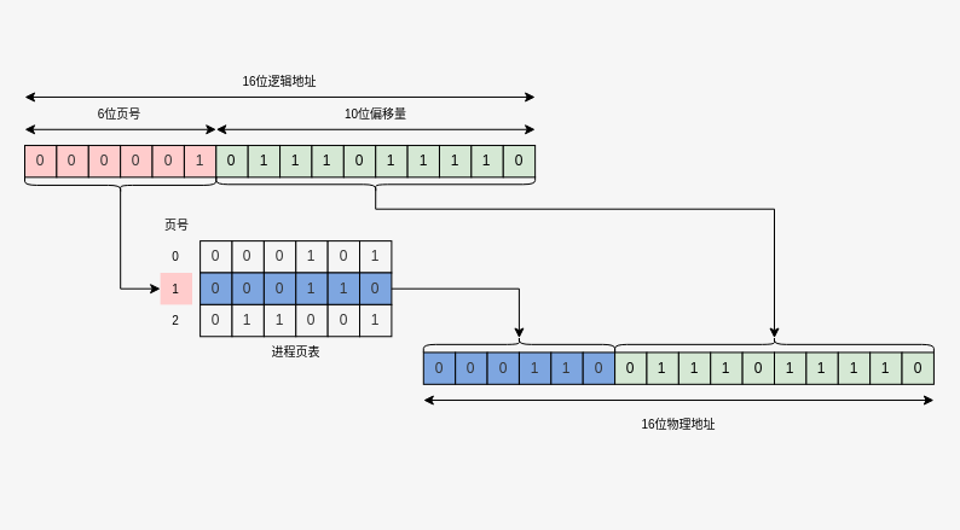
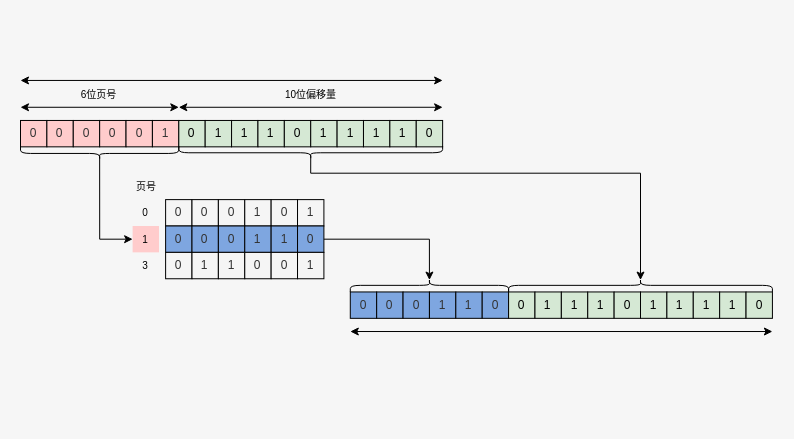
  <mxCell id="0" />
  <mxCell id="1" parent="0" />
  <mxCell id="2" value="" style="group;aspect=fixed;" parent="1" vertex="1" connectable="0"><mxGeometry x="20" y="54" width="751.92" height="310" as="geometry" /></mxCell>
  <mxCell id="3" value="" style="endArrow=classic;startArrow=classic;html=1;" parent="2" edge="1"><mxGeometry width="50" height="50" relative="1" as="geometry"><mxPoint y="52.766" as="sourcePoint" /><mxPoint x="158.299" y="52.766" as="targetPoint" /></mxGeometry></mxCell>
  <mxCell id="4" value="" style="endArrow=classic;startArrow=classic;html=1;" parent="2" edge="1"><mxGeometry width="50" height="50" relative="1" as="geometry"><mxPoint x="158.299" y="52.766" as="sourcePoint" /><mxPoint x="422.131" y="52.766" as="targetPoint" /></mxGeometry></mxCell>
  <mxCell id="5" value="" style="endArrow=classic;startArrow=classic;html=1;" parent="2" edge="1"><mxGeometry width="50" height="50" relative="1" as="geometry"><mxPoint y="25.948" as="sourcePoint" /><mxPoint x="422.131" y="25.948" as="targetPoint" /></mxGeometry></mxCell>
  <mxCell id="6" value="6位页号" style="text;html=1;strokeColor=none;fillColor=none;align=center;verticalAlign=middle;whiteSpace=wrap;rounded=0;fontSize=10;" parent="2" vertex="1"><mxGeometry x="49.468" y="26.383" width="59.362" height="26.383" as="geometry" /></mxCell>
  <mxCell id="7" value="10位偏移量" style="text;html=1;strokeColor=none;fillColor=none;align=center;verticalAlign=middle;whiteSpace=wrap;rounded=0;fontSize=10;" parent="2" vertex="1"><mxGeometry x="250.64" y="26.383" width="79.149" height="26.383" as="geometry" /></mxCell>
- <mxCell id="8" value="16位逻辑地址" style="text;html=1;strokeColor=none;fillColor=none;align=center;verticalAlign=middle;whiteSpace=wrap;rounded=0;fontSize=10;" parent="2" vertex="1"><mxGeometry x="164.895" width="92.341" height="26.383" as="geometry" /></mxCell>
  <mxCell id="9" value="" style="group" parent="2" vertex="1" connectable="0"><mxGeometry y="65.957" width="158.299" height="26.383" as="geometry" /></mxCell>
  <mxCell id="10" value="0" style="rounded=0;whiteSpace=wrap;html=1;fontColor=#333333;fillColor=#FFCCCC;" parent="9" vertex="1"><mxGeometry width="26.383" height="26.383" as="geometry" /></mxCell>
  <mxCell id="11" value="0" style="rounded=0;whiteSpace=wrap;html=1;fontColor=#333333;fillColor=#FFCCCC;" parent="9" vertex="1"><mxGeometry x="26.383" width="26.383" height="26.383" as="geometry" /></mxCell>
  <mxCell id="12" value="0" style="rounded=0;whiteSpace=wrap;html=1;fontColor=#333333;fillColor=#FFCCCC;" parent="9" vertex="1"><mxGeometry x="52.766" width="26.383" height="26.383" as="geometry" /></mxCell>
  <mxCell id="13" value="0" style="rounded=0;whiteSpace=wrap;html=1;fontColor=#333333;fillColor=#FFCCCC;" parent="9" vertex="1"><mxGeometry x="79.149" width="26.383" height="26.383" as="geometry" /></mxCell>
  <mxCell id="14" value="0" style="rounded=0;whiteSpace=wrap;html=1;fontColor=#333333;fillColor=#FFCCCC;" parent="9" vertex="1"><mxGeometry x="105.533" width="26.383" height="26.383" as="geometry" /></mxCell>
  <mxCell id="15" value="1" style="rounded=0;whiteSpace=wrap;html=1;fontColor=#333333;fillColor=#FFCCCC;" parent="9" vertex="1"><mxGeometry x="131.916" width="26.383" height="26.383" as="geometry" /></mxCell>
  <mxCell id="16" value="" style="group" parent="2" vertex="1" connectable="0"><mxGeometry x="158.299" y="65.957" width="263.832" height="26.383" as="geometry" /></mxCell>
  <mxCell id="17" value="0" style="rounded=0;whiteSpace=wrap;html=1;fillColor=#d5e8d4;" parent="16" vertex="1"><mxGeometry width="26.383" height="26.383" as="geometry" /></mxCell>
  <mxCell id="18" value="1" style="rounded=0;whiteSpace=wrap;html=1;fillColor=#d5e8d4;" parent="16" vertex="1"><mxGeometry x="26.383" width="26.383" height="26.383" as="geometry" /></mxCell>
  <mxCell id="19" value="1" style="rounded=0;whiteSpace=wrap;html=1;fillColor=#d5e8d4;" parent="16" vertex="1"><mxGeometry x="52.766" width="26.383" height="26.383" as="geometry" /></mxCell>
  <mxCell id="20" value="1" style="rounded=0;whiteSpace=wrap;html=1;fillColor=#d5e8d4;" parent="16" vertex="1"><mxGeometry x="79.149" width="26.383" height="26.383" as="geometry" /></mxCell>
  <mxCell id="21" value="0" style="rounded=0;whiteSpace=wrap;html=1;fillColor=#d5e8d4;" parent="16" vertex="1"><mxGeometry x="105.533" width="26.383" height="26.383" as="geometry" /></mxCell>
  <mxCell id="22" value="1" style="rounded=0;whiteSpace=wrap;html=1;fillColor=#d5e8d4;" parent="16" vertex="1"><mxGeometry x="131.916" width="26.383" height="26.383" as="geometry" /></mxCell>
  <mxCell id="23" value="1" style="rounded=0;whiteSpace=wrap;html=1;fillColor=#d5e8d4;" parent="16" vertex="1"><mxGeometry x="158.299" width="26.383" height="26.383" as="geometry" /></mxCell>
  <mxCell id="24" value="1" style="rounded=0;whiteSpace=wrap;html=1;fillColor=#d5e8d4;" parent="16" vertex="1"><mxGeometry x="184.682" width="26.383" height="26.383" as="geometry" /></mxCell>
  <mxCell id="25" value="1" style="rounded=0;whiteSpace=wrap;html=1;fillColor=#d5e8d4;" parent="16" vertex="1"><mxGeometry x="211.065" width="26.383" height="26.383" as="geometry" /></mxCell>
  <mxCell id="26" value="0" style="rounded=0;whiteSpace=wrap;html=1;fillColor=#d5e8d4;" parent="16" vertex="1"><mxGeometry x="237.448" width="26.383" height="26.383" as="geometry" /></mxCell>
  <mxCell id="27" value="" style="shape=curlyBracket;whiteSpace=wrap;html=1;rounded=1;strokeColor=#000000;fontSize=10;size=0.5;rotation=-90;" parent="2" vertex="1"><mxGeometry x="72.554" y="19.787" width="13.192" height="158.298" as="geometry" /></mxCell>
  <mxCell id="28" value="" style="shape=curlyBracket;whiteSpace=wrap;html=1;rounded=1;strokeColor=#000000;fontSize=10;size=0.5;rotation=-90;" parent="2" vertex="1"><mxGeometry x="283.619" y="-33.638" width="13.192" height="263.83" as="geometry" /></mxCell>
  <mxCell id="29" value="" style="group" parent="2" vertex="1" connectable="0"><mxGeometry x="145.107" y="145.106" width="158.299" height="26.383" as="geometry" /></mxCell>
  <mxCell id="30" value="0" style="rounded=0;whiteSpace=wrap;html=1;fillColor=#f5f5f5;fontColor=#333333;" parent="29" vertex="1"><mxGeometry width="26.383" height="26.383" as="geometry" /></mxCell>
  <mxCell id="31" value="0" style="rounded=0;whiteSpace=wrap;html=1;fillColor=#f5f5f5;fontColor=#333333;" parent="29" vertex="1"><mxGeometry x="26.383" width="26.383" height="26.383" as="geometry" /></mxCell>
  <mxCell id="32" value="0" style="rounded=0;whiteSpace=wrap;html=1;fillColor=#f5f5f5;fontColor=#333333;" parent="29" vertex="1"><mxGeometry x="52.766" width="26.383" height="26.383" as="geometry" /></mxCell>
  <mxCell id="33" value="1" style="rounded=0;whiteSpace=wrap;html=1;fillColor=#f5f5f5;fontColor=#333333;" parent="29" vertex="1"><mxGeometry x="79.149" width="26.383" height="26.383" as="geometry" /></mxCell>
  <mxCell id="34" value="0" style="rounded=0;whiteSpace=wrap;html=1;fillColor=#f5f5f5;fontColor=#333333;" parent="29" vertex="1"><mxGeometry x="105.533" width="26.383" height="26.383" as="geometry" /></mxCell>
  <mxCell id="35" value="1" style="rounded=0;whiteSpace=wrap;html=1;fillColor=#f5f5f5;fontColor=#333333;" parent="29" vertex="1"><mxGeometry x="131.916" width="26.383" height="26.383" as="geometry" /></mxCell>
  <mxCell id="36" value="" style="group" parent="2" vertex="1" connectable="0"><mxGeometry x="145.107" y="171.489" width="158.299" height="26.383" as="geometry" /></mxCell>
  <mxCell id="37" value="0" style="rounded=0;whiteSpace=wrap;html=1;fontColor=#333333;fillColor=#7EA6E0;" parent="36" vertex="1"><mxGeometry width="26.383" height="26.383" as="geometry" /></mxCell>
  <mxCell id="38" value="0" style="rounded=0;whiteSpace=wrap;html=1;fontColor=#333333;fillColor=#7EA6E0;" parent="36" vertex="1"><mxGeometry x="26.383" width="26.383" height="26.383" as="geometry" /></mxCell>
  <mxCell id="39" value="0" style="rounded=0;whiteSpace=wrap;html=1;fontColor=#333333;fillColor=#7EA6E0;" parent="36" vertex="1"><mxGeometry x="52.766" width="26.383" height="26.383" as="geometry" /></mxCell>
  <mxCell id="40" value="1" style="rounded=0;whiteSpace=wrap;html=1;fontColor=#333333;fillColor=#7EA6E0;" parent="36" vertex="1"><mxGeometry x="79.149" width="26.383" height="26.383" as="geometry" /></mxCell>
  <mxCell id="41" value="1" style="rounded=0;whiteSpace=wrap;html=1;fontColor=#333333;fillColor=#7EA6E0;" parent="36" vertex="1"><mxGeometry x="105.533" width="26.383" height="26.383" as="geometry" /></mxCell>
  <mxCell id="42" value="0" style="rounded=0;whiteSpace=wrap;html=1;fontColor=#333333;fillColor=#7EA6E0;" parent="36" vertex="1"><mxGeometry x="131.916" width="26.383" height="26.383" as="geometry" /></mxCell>
  <mxCell id="43" value="" style="group" parent="2" vertex="1" connectable="0"><mxGeometry x="145.107" y="197.872" width="158.299" height="26.383" as="geometry" /></mxCell>
  <mxCell id="44" value="0" style="rounded=0;whiteSpace=wrap;html=1;fillColor=#f5f5f5;fontColor=#333333;" parent="43" vertex="1"><mxGeometry width="26.383" height="26.383" as="geometry" /></mxCell>
  <mxCell id="45" value="1" style="rounded=0;whiteSpace=wrap;html=1;fillColor=#f5f5f5;fontColor=#333333;" parent="43" vertex="1"><mxGeometry x="26.383" width="26.383" height="26.383" as="geometry" /></mxCell>
  <mxCell id="46" value="1" style="rounded=0;whiteSpace=wrap;html=1;fillColor=#f5f5f5;fontColor=#333333;" parent="43" vertex="1"><mxGeometry x="52.766" width="26.383" height="26.383" as="geometry" /></mxCell>
  <mxCell id="47" value="0" style="rounded=0;whiteSpace=wrap;html=1;fillColor=#f5f5f5;fontColor=#333333;" parent="43" vertex="1"><mxGeometry x="79.149" width="26.383" height="26.383" as="geometry" /></mxCell>
  <mxCell id="48" value="0" style="rounded=0;whiteSpace=wrap;html=1;fillColor=#f5f5f5;fontColor=#333333;" parent="43" vertex="1"><mxGeometry x="105.533" width="26.383" height="26.383" as="geometry" /></mxCell>
  <mxCell id="49" value="1" style="rounded=0;whiteSpace=wrap;html=1;fillColor=#f5f5f5;fontColor=#333333;" parent="43" vertex="1"><mxGeometry x="131.916" width="26.383" height="26.383" as="geometry" /></mxCell>
  <mxCell id="50" value="0" style="text;html=1;strokeColor=none;fillColor=none;align=center;verticalAlign=middle;whiteSpace=wrap;rounded=0;fontSize=10;" parent="2" vertex="1"><mxGeometry x="112.128" y="145.106" width="26.383" height="26.383" as="geometry" /></mxCell>
  <mxCell id="51" value="1" style="text;html=1;align=center;verticalAlign=middle;whiteSpace=wrap;rounded=0;fontSize=10;fillColor=#FFCCCC;" parent="2" vertex="1"><mxGeometry x="112.128" y="171.489" width="26.383" height="26.383" as="geometry" /></mxCell>
  <mxCell id="52" style="edgeStyle=orthogonalEdgeStyle;rounded=0;orthogonalLoop=1;jettySize=auto;html=1;exitX=0.1;exitY=0.5;exitDx=0;exitDy=0;exitPerimeter=0;entryX=0;entryY=0.5;entryDx=0;entryDy=0;fontSize=10;" parent="2" source="27" target="51" edge="1"><mxGeometry relative="1" as="geometry" /></mxCell>
- <mxCell id="53" value="2" style="text;html=1;strokeColor=none;fillColor=none;align=center;verticalAlign=middle;whiteSpace=wrap;rounded=0;fontSize=10;" parent="2" vertex="1"><mxGeometry x="112.128" y="197.872" width="26.383" height="26.383" as="geometry" /></mxCell>
- <mxCell id="54" value="进程页表" style="text;html=1;strokeColor=none;fillColor=none;align=center;verticalAlign=middle;whiteSpace=wrap;rounded=0;fontSize=10;" parent="2" vertex="1"><mxGeometry x="194.576" y="224.255" width="59.362" height="26.383" as="geometry" /></mxCell>
+ <mxCell id="53" value="3" style="text;html=1;strokeColor=none;fillColor=none;align=center;verticalAlign=middle;whiteSpace=wrap;rounded=0;fontSize=10;" parent="2" vertex="1"><mxGeometry x="112.128" y="197.872" width="26.383" height="26.383" as="geometry" /></mxCell>
  <mxCell id="55" value="页号" style="text;html=1;strokeColor=none;fillColor=none;align=center;verticalAlign=middle;whiteSpace=wrap;rounded=0;fontSize=10;" parent="2" vertex="1"><mxGeometry x="105.533" y="118.723" width="39.575" height="26.383" as="geometry" /></mxCell>
  <mxCell id="56" value="" style="shape=curlyBracket;whiteSpace=wrap;html=1;rounded=1;strokeColor=#000000;fontSize=10;size=0.5;rotation=90;" parent="2" vertex="1"><mxGeometry x="613.408" y="98.936" width="13.192" height="263.83" as="geometry" /></mxCell>
  <mxCell id="57" style="edgeStyle=orthogonalEdgeStyle;rounded=0;orthogonalLoop=1;jettySize=auto;html=1;exitX=0.1;exitY=0.5;exitDx=0;exitDy=0;exitPerimeter=0;entryX=0.1;entryY=0.5;entryDx=0;entryDy=0;entryPerimeter=0;fontSize=10;" parent="2" source="28" target="56" edge="1"><mxGeometry relative="1" as="geometry"><Array as="points"><mxPoint x="290.215" y="118.723" /><mxPoint x="620.004" y="118.723" /></Array></mxGeometry></mxCell>
  <mxCell id="58" value="" style="shape=curlyBracket;whiteSpace=wrap;html=1;rounded=1;strokeColor=#000000;fontSize=10;size=0.5;rotation=90;" parent="2" vertex="1"><mxGeometry x="402.343" y="151.702" width="13.192" height="158.298" as="geometry" /></mxCell>
  <mxCell id="59" value="" style="endArrow=classic;startArrow=classic;html=1;" parent="2" edge="1"><mxGeometry width="50" height="50" relative="1" as="geometry"><mxPoint x="329.789" y="277.021" as="sourcePoint" /><mxPoint x="751.92" y="277.021" as="targetPoint" /></mxGeometry></mxCell>
- <mxCell id="60" value="16位物理地址" style="text;html=1;strokeColor=none;fillColor=none;align=center;verticalAlign=middle;whiteSpace=wrap;rounded=0;fontSize=10;" parent="2" vertex="1"><mxGeometry x="494.684" y="283.617" width="92.341" height="26.383" as="geometry" /></mxCell>
  <mxCell id="61" value="" style="group" parent="2" vertex="1" connectable="0"><mxGeometry x="329.789" y="237.447" width="158.299" height="26.383" as="geometry" /></mxCell>
  <mxCell id="62" value="" style="group" parent="61" vertex="1" connectable="0"><mxGeometry width="158.299" height="26.383" as="geometry" /></mxCell>
  <mxCell id="63" value="0" style="rounded=0;whiteSpace=wrap;html=1;fontColor=#333333;fillColor=#7EA6E0;" parent="62" vertex="1"><mxGeometry width="26.383" height="26.383" as="geometry" /></mxCell>
  <mxCell id="64" value="0" style="rounded=0;whiteSpace=wrap;html=1;fontColor=#333333;fillColor=#7EA6E0;" parent="62" vertex="1"><mxGeometry x="26.383" width="26.383" height="26.383" as="geometry" /></mxCell>
  <mxCell id="65" value="0" style="rounded=0;whiteSpace=wrap;html=1;fontColor=#333333;fillColor=#7EA6E0;" parent="62" vertex="1"><mxGeometry x="52.766" width="26.383" height="26.383" as="geometry" /></mxCell>
  <mxCell id="66" value="1" style="rounded=0;whiteSpace=wrap;html=1;fontColor=#333333;fillColor=#7EA6E0;" parent="62" vertex="1"><mxGeometry x="79.149" width="26.383" height="26.383" as="geometry" /></mxCell>
  <mxCell id="67" value="1" style="rounded=0;whiteSpace=wrap;html=1;fontColor=#333333;fillColor=#7EA6E0;" parent="62" vertex="1"><mxGeometry x="105.533" width="26.383" height="26.383" as="geometry" /></mxCell>
  <mxCell id="68" value="0" style="rounded=0;whiteSpace=wrap;html=1;fontColor=#333333;fillColor=#7EA6E0;" parent="62" vertex="1"><mxGeometry x="131.916" width="26.383" height="26.383" as="geometry" /></mxCell>
  <mxCell id="69" value="" style="group" parent="2" vertex="1" connectable="0"><mxGeometry x="488.088" y="237.447" width="263.832" height="26.383" as="geometry" /></mxCell>
  <mxCell id="70" value="0" style="rounded=0;whiteSpace=wrap;html=1;fillColor=#d5e8d4;" parent="69" vertex="1"><mxGeometry width="26.383" height="26.383" as="geometry" /></mxCell>
  <mxCell id="71" value="1" style="rounded=0;whiteSpace=wrap;html=1;fillColor=#d5e8d4;" parent="69" vertex="1"><mxGeometry x="26.383" width="26.383" height="26.383" as="geometry" /></mxCell>
  <mxCell id="72" value="1" style="rounded=0;whiteSpace=wrap;html=1;fillColor=#d5e8d4;" parent="69" vertex="1"><mxGeometry x="52.766" width="26.383" height="26.383" as="geometry" /></mxCell>
  <mxCell id="73" value="1" style="rounded=0;whiteSpace=wrap;html=1;fillColor=#d5e8d4;" parent="69" vertex="1"><mxGeometry x="79.149" width="26.383" height="26.383" as="geometry" /></mxCell>
  <mxCell id="74" value="0" style="rounded=0;whiteSpace=wrap;html=1;fillColor=#d5e8d4;" parent="69" vertex="1"><mxGeometry x="105.533" width="26.383" height="26.383" as="geometry" /></mxCell>
  <mxCell id="75" value="1" style="rounded=0;whiteSpace=wrap;html=1;fillColor=#d5e8d4;" parent="69" vertex="1"><mxGeometry x="131.916" width="26.383" height="26.383" as="geometry" /></mxCell>
  <mxCell id="76" value="1" style="rounded=0;whiteSpace=wrap;html=1;fillColor=#d5e8d4;" parent="69" vertex="1"><mxGeometry x="158.299" width="26.383" height="26.383" as="geometry" /></mxCell>
  <mxCell id="77" value="1" style="rounded=0;whiteSpace=wrap;html=1;fillColor=#d5e8d4;" parent="69" vertex="1"><mxGeometry x="184.682" width="26.383" height="26.383" as="geometry" /></mxCell>
  <mxCell id="78" value="1" style="rounded=0;whiteSpace=wrap;html=1;fillColor=#d5e8d4;" parent="69" vertex="1"><mxGeometry x="211.065" width="26.383" height="26.383" as="geometry" /></mxCell>
  <mxCell id="79" value="0" style="rounded=0;whiteSpace=wrap;html=1;fillColor=#d5e8d4;" parent="69" vertex="1"><mxGeometry x="237.448" width="26.383" height="26.383" as="geometry" /></mxCell>
  <mxCell id="80" style="edgeStyle=orthogonalEdgeStyle;rounded=0;orthogonalLoop=1;jettySize=auto;html=1;exitX=1;exitY=0.5;exitDx=0;exitDy=0;entryX=0.1;entryY=0.5;entryDx=0;entryDy=0;entryPerimeter=0;fontSize=10;" parent="2" source="42" target="58" edge="1"><mxGeometry relative="1" as="geometry" /></mxCell>
